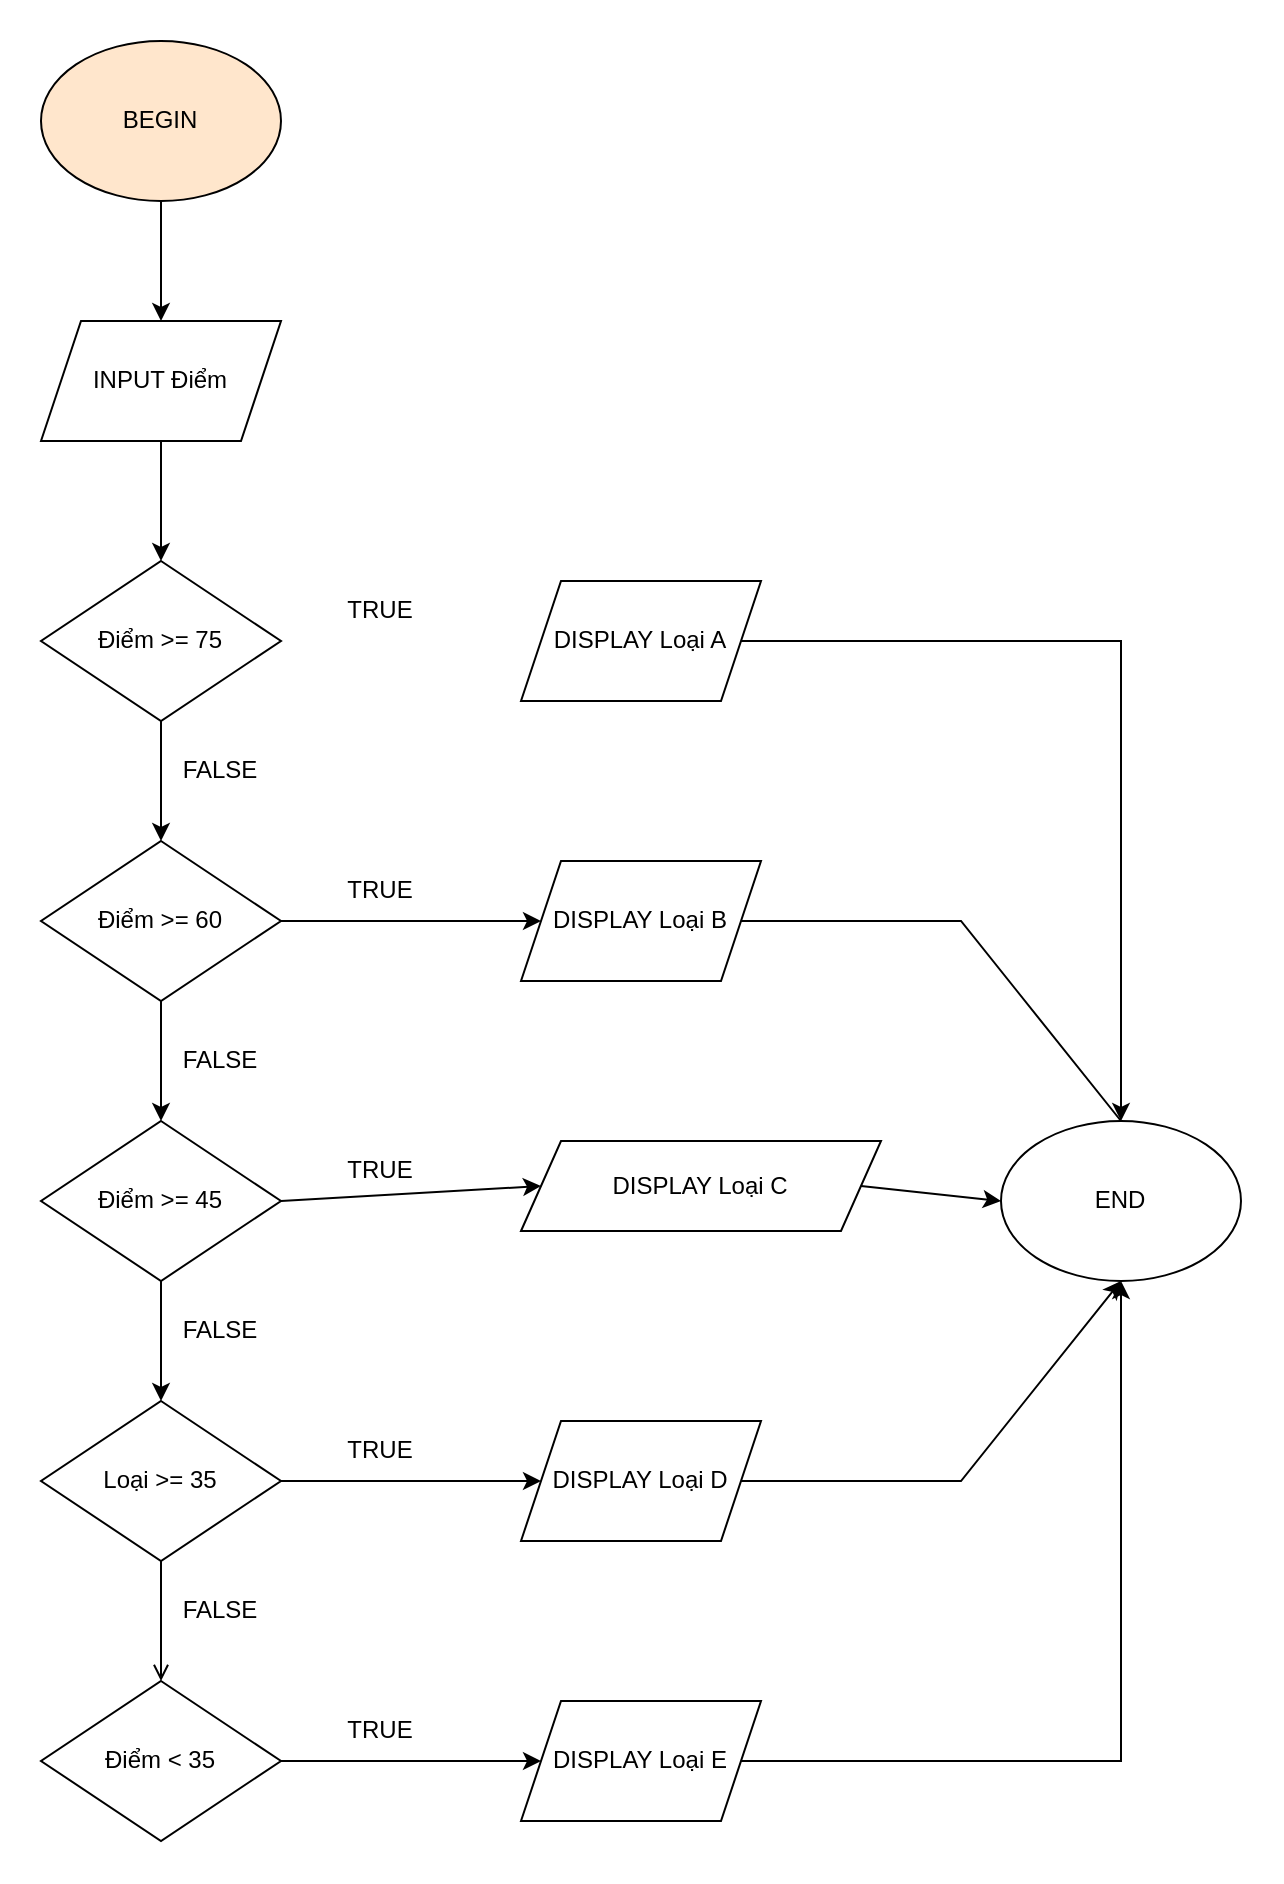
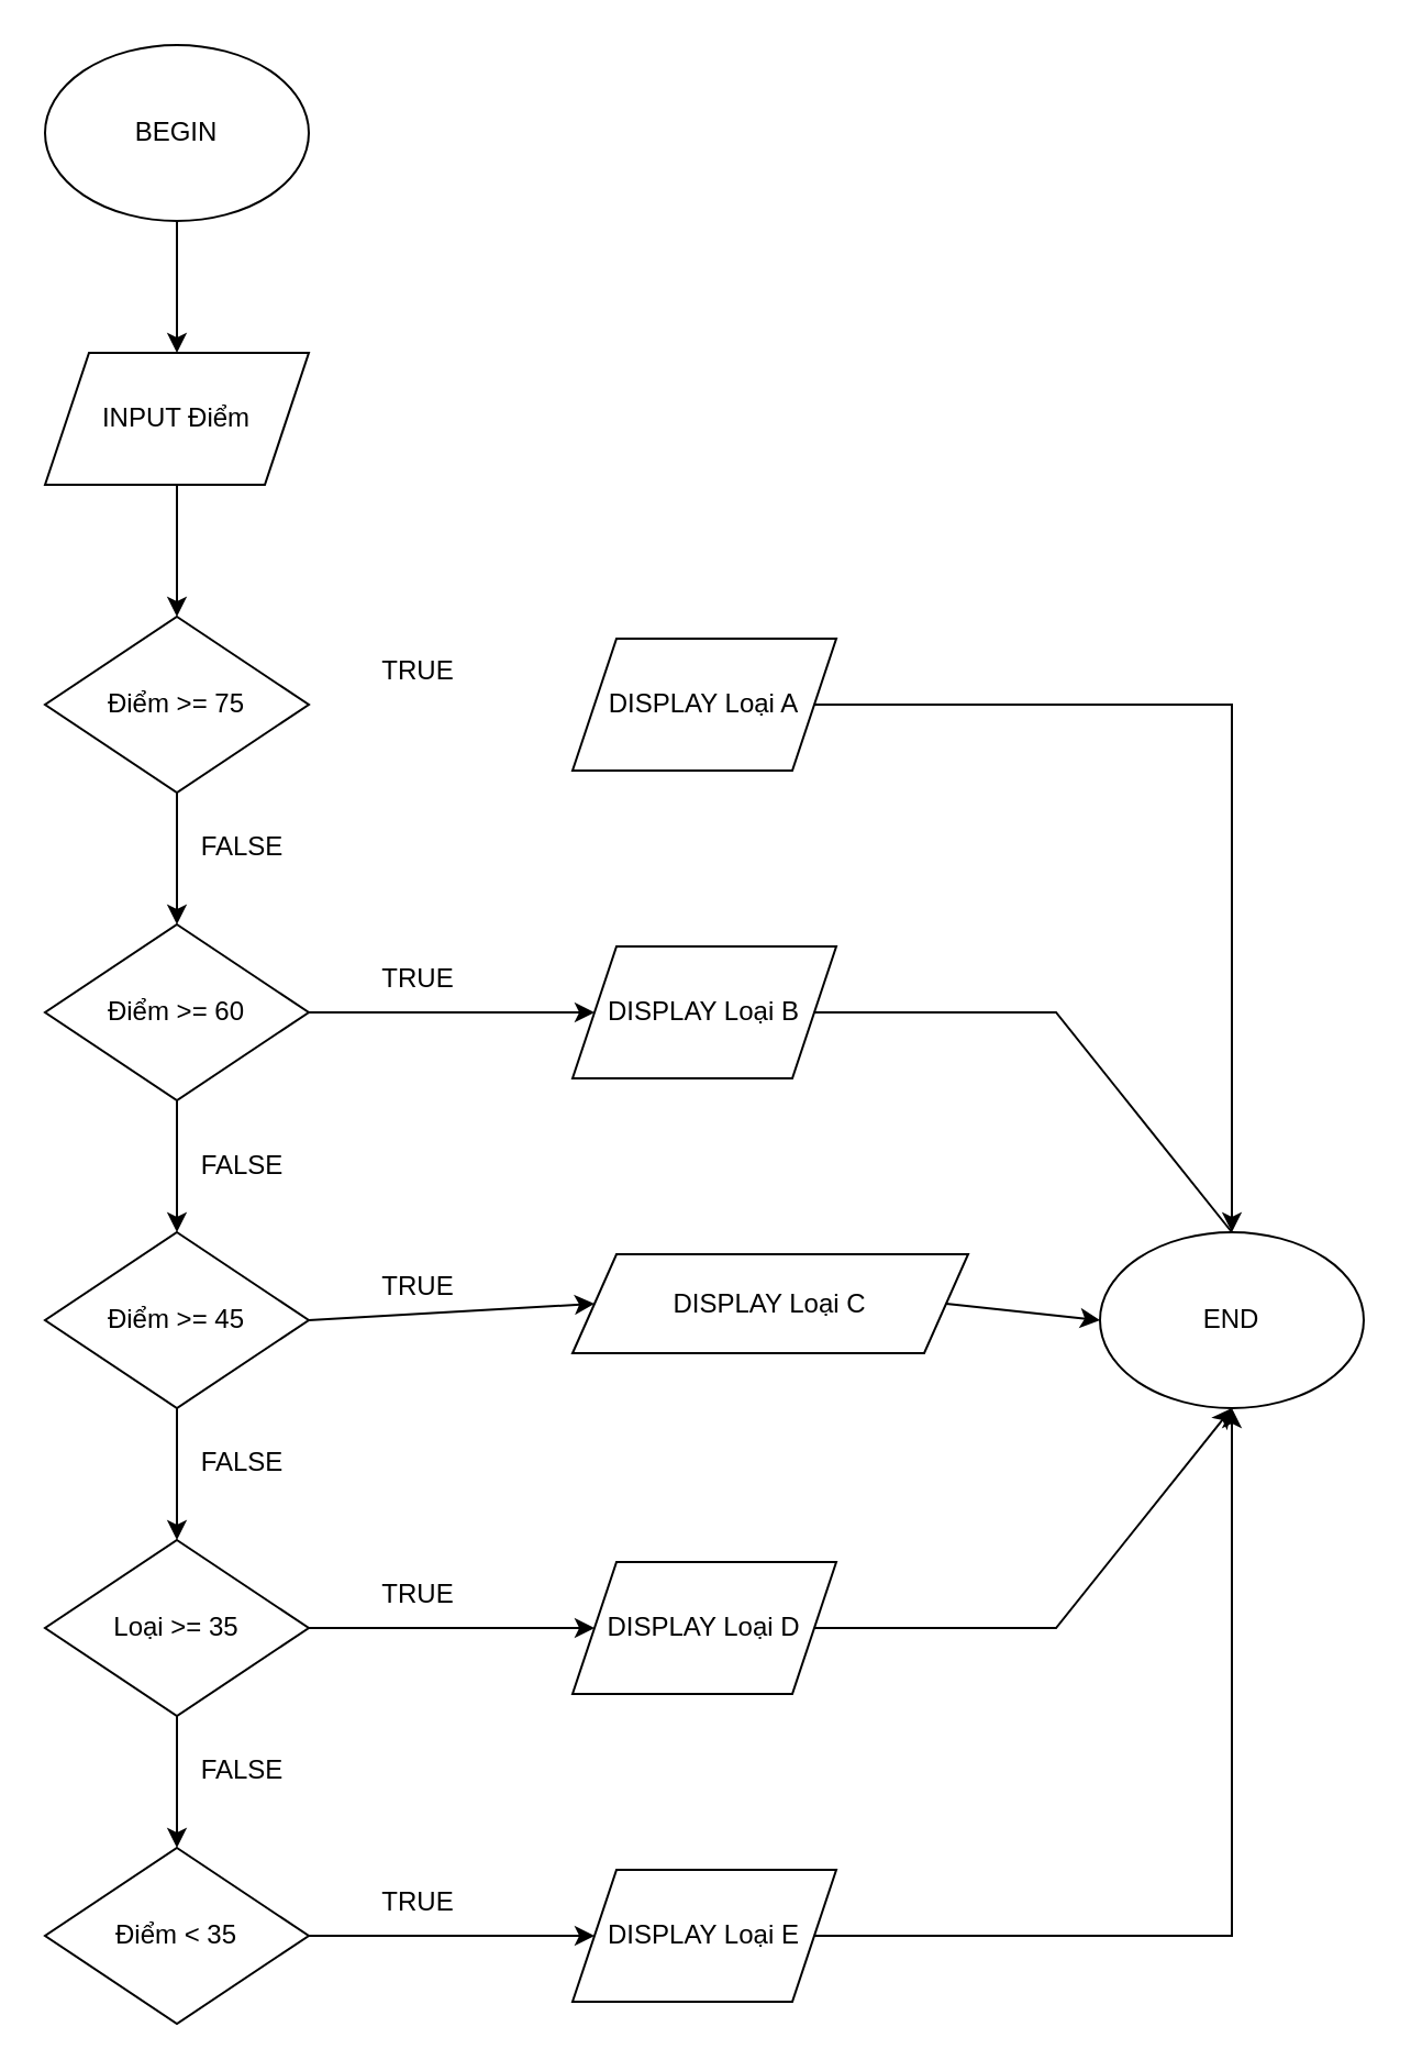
  <mxCell id="0" />
  <mxCell id="1" parent="0" />
- <mxCell id="2" value="BEGIN" style="ellipse;whiteSpace=wrap;html=1;fillColor=#ffe6cc;" parent="1" vertex="1"><mxGeometry x="20" y="20" width="120" height="80" as="geometry" /></mxCell>
+ <mxCell id="2" value="BEGIN" style="ellipse;whiteSpace=wrap;html=1;" parent="1" vertex="1"><mxGeometry x="20" y="20" width="120" height="80" as="geometry" /></mxCell>
  <mxCell id="3" value="INPUT Điểm" style="shape=parallelogram;perimeter=parallelogramPerimeter;whiteSpace=wrap;html=1;fixedSize=1;" parent="1" vertex="1"><mxGeometry x="20" y="160" width="120" height="60" as="geometry" /></mxCell>
  <mxCell id="4" value="" style="endArrow=classic;html=1;rounded=0;entryX=0.5;entryY=0;entryDx=0;entryDy=0;exitX=0.5;exitY=1;exitDx=0;exitDy=0;" parent="1" source="2" target="3" edge="1"><mxGeometry width="50" height="50" relative="1" as="geometry"><mxPoint x="-70" y="140" as="sourcePoint" /><mxPoint x="-20" y="90" as="targetPoint" /></mxGeometry></mxCell>
  <mxCell id="5" value="Điểm &amp;gt;= 75" style="rhombus;whiteSpace=wrap;html=1;" parent="1" vertex="1"><mxGeometry x="20" y="280" width="120" height="80" as="geometry" /></mxCell>
  <mxCell id="6" value="" style="endArrow=classic;html=1;rounded=0;entryX=0.5;entryY=0;entryDx=0;entryDy=0;exitX=0.5;exitY=1;exitDx=0;exitDy=0;" parent="1" source="3" target="5" edge="1"><mxGeometry width="50" height="50" relative="1" as="geometry"><mxPoint x="-90" y="290" as="sourcePoint" /><mxPoint x="-40" y="240" as="targetPoint" /></mxGeometry></mxCell>
  <mxCell id="7" value="TRUE" style="text;html=1;strokeColor=none;fillColor=none;align=center;verticalAlign=middle;whiteSpace=wrap;rounded=0;" parent="1" vertex="1"><mxGeometry x="160" y="290" width="60" height="30" as="geometry" /></mxCell>
  <mxCell id="8" value="Điểm &amp;gt;= 60" style="rhombus;whiteSpace=wrap;html=1;" parent="1" vertex="1"><mxGeometry x="20" y="420" width="120" height="80" as="geometry" /></mxCell>
  <mxCell id="9" value="" style="endArrow=classic;html=1;rounded=0;entryX=0.5;entryY=0;entryDx=0;entryDy=0;exitX=0.5;exitY=1;exitDx=0;exitDy=0;" parent="1" source="5" target="8" edge="1"><mxGeometry width="50" height="50" relative="1" as="geometry"><mxPoint x="-30" y="420" as="sourcePoint" /><mxPoint x="20" y="370" as="targetPoint" /></mxGeometry></mxCell>
  <mxCell id="10" value="FALSE" style="text;html=1;strokeColor=none;fillColor=none;align=center;verticalAlign=middle;whiteSpace=wrap;rounded=0;" parent="1" vertex="1"><mxGeometry x="80" y="370" width="60" height="30" as="geometry" /></mxCell>
  <mxCell id="11" value="" style="endArrow=classic;html=1;rounded=0;entryX=0;entryY=0.5;entryDx=0;entryDy=0;exitX=1;exitY=0.5;exitDx=0;exitDy=0;" parent="1" source="8" target="35" edge="1"><mxGeometry width="50" height="50" relative="1" as="geometry"><mxPoint x="170" y="520" as="sourcePoint" /><mxPoint x="260" y="460" as="targetPoint" /></mxGeometry></mxCell>
  <mxCell id="12" value="TRUE" style="text;html=1;strokeColor=none;fillColor=none;align=center;verticalAlign=middle;whiteSpace=wrap;rounded=0;" parent="1" vertex="1"><mxGeometry x="160" y="430" width="60" height="30" as="geometry" /></mxCell>
  <mxCell id="13" value="Điểm &amp;gt;= 45" style="rhombus;whiteSpace=wrap;html=1;" parent="1" vertex="1"><mxGeometry x="20" y="560" width="120" height="80" as="geometry" /></mxCell>
  <mxCell id="14" value="" style="endArrow=classic;html=1;rounded=0;entryX=0.5;entryY=0;entryDx=0;entryDy=0;exitX=0.5;exitY=1;exitDx=0;exitDy=0;" parent="1" source="8" target="13" edge="1"><mxGeometry width="50" height="50" relative="1" as="geometry"><mxPoint x="-50" y="560" as="sourcePoint" /><mxPoint x="0" y="510" as="targetPoint" /></mxGeometry></mxCell>
  <mxCell id="15" value="FALSE" style="text;html=1;strokeColor=none;fillColor=none;align=center;verticalAlign=middle;whiteSpace=wrap;rounded=0;" parent="1" vertex="1"><mxGeometry x="80" y="515" width="60" height="30" as="geometry" /></mxCell>
  <mxCell id="16" value="TRUE" style="text;html=1;strokeColor=none;fillColor=none;align=center;verticalAlign=middle;whiteSpace=wrap;rounded=0;" parent="1" vertex="1"><mxGeometry x="160" y="570" width="60" height="30" as="geometry" /></mxCell>
  <mxCell id="17" value="" style="endArrow=classic;html=1;rounded=0;exitX=1;exitY=0.5;exitDx=0;exitDy=0;entryX=0;entryY=0.5;entryDx=0;entryDy=0;" parent="1" source="13" target="36" edge="1"><mxGeometry width="50" height="50" relative="1" as="geometry"><mxPoint x="240" y="660" as="sourcePoint" /><mxPoint x="260" y="600" as="targetPoint" /></mxGeometry></mxCell>
  <mxCell id="18" value="Loại &amp;gt;= 35" style="rhombus;whiteSpace=wrap;html=1;" parent="1" vertex="1"><mxGeometry x="20" y="700" width="120" height="80" as="geometry" /></mxCell>
  <mxCell id="19" value="" style="endArrow=classic;html=1;rounded=0;entryX=0.5;entryY=0;entryDx=0;entryDy=0;exitX=0.5;exitY=1;exitDx=0;exitDy=0;" parent="1" source="13" target="18" edge="1"><mxGeometry width="50" height="50" relative="1" as="geometry"><mxPoint x="-20" y="700" as="sourcePoint" /><mxPoint x="30" y="650" as="targetPoint" /></mxGeometry></mxCell>
  <mxCell id="20" value="" style="endArrow=classic;html=1;rounded=0;exitX=1;exitY=0.5;exitDx=0;exitDy=0;entryX=0;entryY=0.5;entryDx=0;entryDy=0;" parent="1" source="18" target="37" edge="1"><mxGeometry width="50" height="50" relative="1" as="geometry"><mxPoint x="160" y="720" as="sourcePoint" /><mxPoint x="260" y="740" as="targetPoint" /></mxGeometry></mxCell>
  <mxCell id="21" value="FALSE" style="text;html=1;strokeColor=none;fillColor=none;align=center;verticalAlign=middle;whiteSpace=wrap;rounded=0;" parent="1" vertex="1"><mxGeometry x="80" y="650" width="60" height="30" as="geometry" /></mxCell>
  <mxCell id="22" value="TRUE" style="text;html=1;strokeColor=none;fillColor=none;align=center;verticalAlign=middle;whiteSpace=wrap;rounded=0;" parent="1" vertex="1"><mxGeometry x="160" y="710" width="60" height="30" as="geometry" /></mxCell>
  <mxCell id="23" value="Điểm &amp;lt; 35" style="rhombus;whiteSpace=wrap;html=1;" parent="1" vertex="1"><mxGeometry x="20" y="840" width="120" height="80" as="geometry" /></mxCell>
- <mxCell id="24" value="" style="endArrow=open;html=1;rounded=0;entryX=0.5;entryY=0;entryDx=0;entryDy=0;exitX=0.5;exitY=1;exitDx=0;exitDy=0;" parent="1" source="18" target="23" edge="1"><mxGeometry width="50" height="50" relative="1" as="geometry"><mxPoint x="-110" y="800" as="sourcePoint" /><mxPoint x="-60" y="750" as="targetPoint" /></mxGeometry></mxCell>
+ <mxCell id="24" value="" style="endArrow=classic;html=1;rounded=0;entryX=0.5;entryY=0;entryDx=0;entryDy=0;exitX=0.5;exitY=1;exitDx=0;exitDy=0;" parent="1" source="18" target="23" edge="1"><mxGeometry width="50" height="50" relative="1" as="geometry"><mxPoint x="-110" y="800" as="sourcePoint" /><mxPoint x="-60" y="750" as="targetPoint" /></mxGeometry></mxCell>
  <mxCell id="25" value="" style="endArrow=classic;html=1;rounded=0;exitX=1;exitY=0.5;exitDx=0;exitDy=0;entryX=0;entryY=0.5;entryDx=0;entryDy=0;" parent="1" source="23" target="38" edge="1"><mxGeometry width="50" height="50" relative="1" as="geometry"><mxPoint x="170" y="890" as="sourcePoint" /><mxPoint x="260" y="880" as="targetPoint" /></mxGeometry></mxCell>
  <mxCell id="26" value="TRUE" style="text;html=1;strokeColor=none;fillColor=none;align=center;verticalAlign=middle;whiteSpace=wrap;rounded=0;" parent="1" vertex="1"><mxGeometry x="160" y="850" width="60" height="30" as="geometry" /></mxCell>
  <mxCell id="27" value="FALSE" style="text;html=1;strokeColor=none;fillColor=none;align=center;verticalAlign=middle;whiteSpace=wrap;rounded=0;" parent="1" vertex="1"><mxGeometry x="80" y="790" width="60" height="30" as="geometry" /></mxCell>
  <mxCell id="28" value="END" style="ellipse;whiteSpace=wrap;html=1;" parent="1" vertex="1"><mxGeometry x="500" y="560" width="120" height="80" as="geometry" /></mxCell>
  <mxCell id="29" value="" style="endArrow=classic;html=1;rounded=0;exitX=1;exitY=0.5;exitDx=0;exitDy=0;entryX=0.5;entryY=0;entryDx=0;entryDy=0;" parent="1" source="34" target="28" edge="1"><mxGeometry width="50" height="50" relative="1" as="geometry"><mxPoint x="380" y="320" as="sourcePoint" /><mxPoint x="580" y="300" as="targetPoint" /><Array as="points"><mxPoint x="560" y="320" /></Array></mxGeometry></mxCell>
  <mxCell id="30" value="" style="endArrow=none;html=1;rounded=0;exitX=1;exitY=0.5;exitDx=0;exitDy=0;entryX=0.5;entryY=0;entryDx=0;entryDy=0;" parent="1" source="35" target="28" edge="1"><mxGeometry width="50" height="50" relative="1" as="geometry"><mxPoint x="380" y="460" as="sourcePoint" /><mxPoint x="500" y="450" as="targetPoint" /><Array as="points"><mxPoint x="480" y="460" /></Array></mxGeometry></mxCell>
  <mxCell id="31" value="" style="endArrow=classic;html=1;rounded=0;exitX=1;exitY=0.5;exitDx=0;exitDy=0;entryX=0;entryY=0.5;entryDx=0;entryDy=0;" parent="1" source="36" target="28" edge="1"><mxGeometry width="50" height="50" relative="1" as="geometry"><mxPoint x="380" y="600" as="sourcePoint" /><mxPoint x="460" y="570" as="targetPoint" /></mxGeometry></mxCell>
  <mxCell id="32" value="" style="endArrow=classic;html=1;rounded=0;exitX=1;exitY=0.5;exitDx=0;exitDy=0;entryX=0.5;entryY=1;entryDx=0;entryDy=0;" parent="1" source="37" target="28" edge="1"><mxGeometry width="50" height="50" relative="1" as="geometry"><mxPoint x="380" y="740" as="sourcePoint" /><mxPoint x="470" y="730" as="targetPoint" /><Array as="points"><mxPoint x="480" y="740" /></Array></mxGeometry></mxCell>
  <mxCell id="33" value="" style="endArrow=classic;html=1;rounded=0;exitX=1;exitY=0.5;exitDx=0;exitDy=0;" parent="1" source="38" edge="1"><mxGeometry width="50" height="50" relative="1" as="geometry"><mxPoint x="380" y="880" as="sourcePoint" /><mxPoint x="560" y="640" as="targetPoint" /><Array as="points"><mxPoint x="560" y="880" /></Array></mxGeometry></mxCell>
  <mxCell id="34" value="DISPLAY Loại A" style="shape=parallelogram;perimeter=parallelogramPerimeter;whiteSpace=wrap;html=1;fixedSize=1;" parent="1" vertex="1"><mxGeometry x="260" y="290" width="120" height="60" as="geometry" /></mxCell>
  <mxCell id="35" value="DISPLAY Loại B" style="shape=parallelogram;perimeter=parallelogramPerimeter;whiteSpace=wrap;html=1;fixedSize=1;" parent="1" vertex="1"><mxGeometry x="260" y="430" width="120" height="60" as="geometry" /></mxCell>
  <mxCell id="36" value="DISPLAY Loại C" style="shape=parallelogram;perimeter=parallelogramPerimeter;whiteSpace=wrap;html=1;fixedSize=1;" parent="1" vertex="1"><mxGeometry x="260" y="570" width="180" height="45" as="geometry" /></mxCell>
  <mxCell id="37" value="DISPLAY Loại D" style="shape=parallelogram;perimeter=parallelogramPerimeter;whiteSpace=wrap;html=1;fixedSize=1;" parent="1" vertex="1"><mxGeometry x="260" y="710" width="120" height="60" as="geometry" /></mxCell>
  <mxCell id="38" value="DISPLAY Loại E" style="shape=parallelogram;perimeter=parallelogramPerimeter;whiteSpace=wrap;html=1;fixedSize=1;" parent="1" vertex="1"><mxGeometry x="260" y="850" width="120" height="60" as="geometry" /></mxCell>
